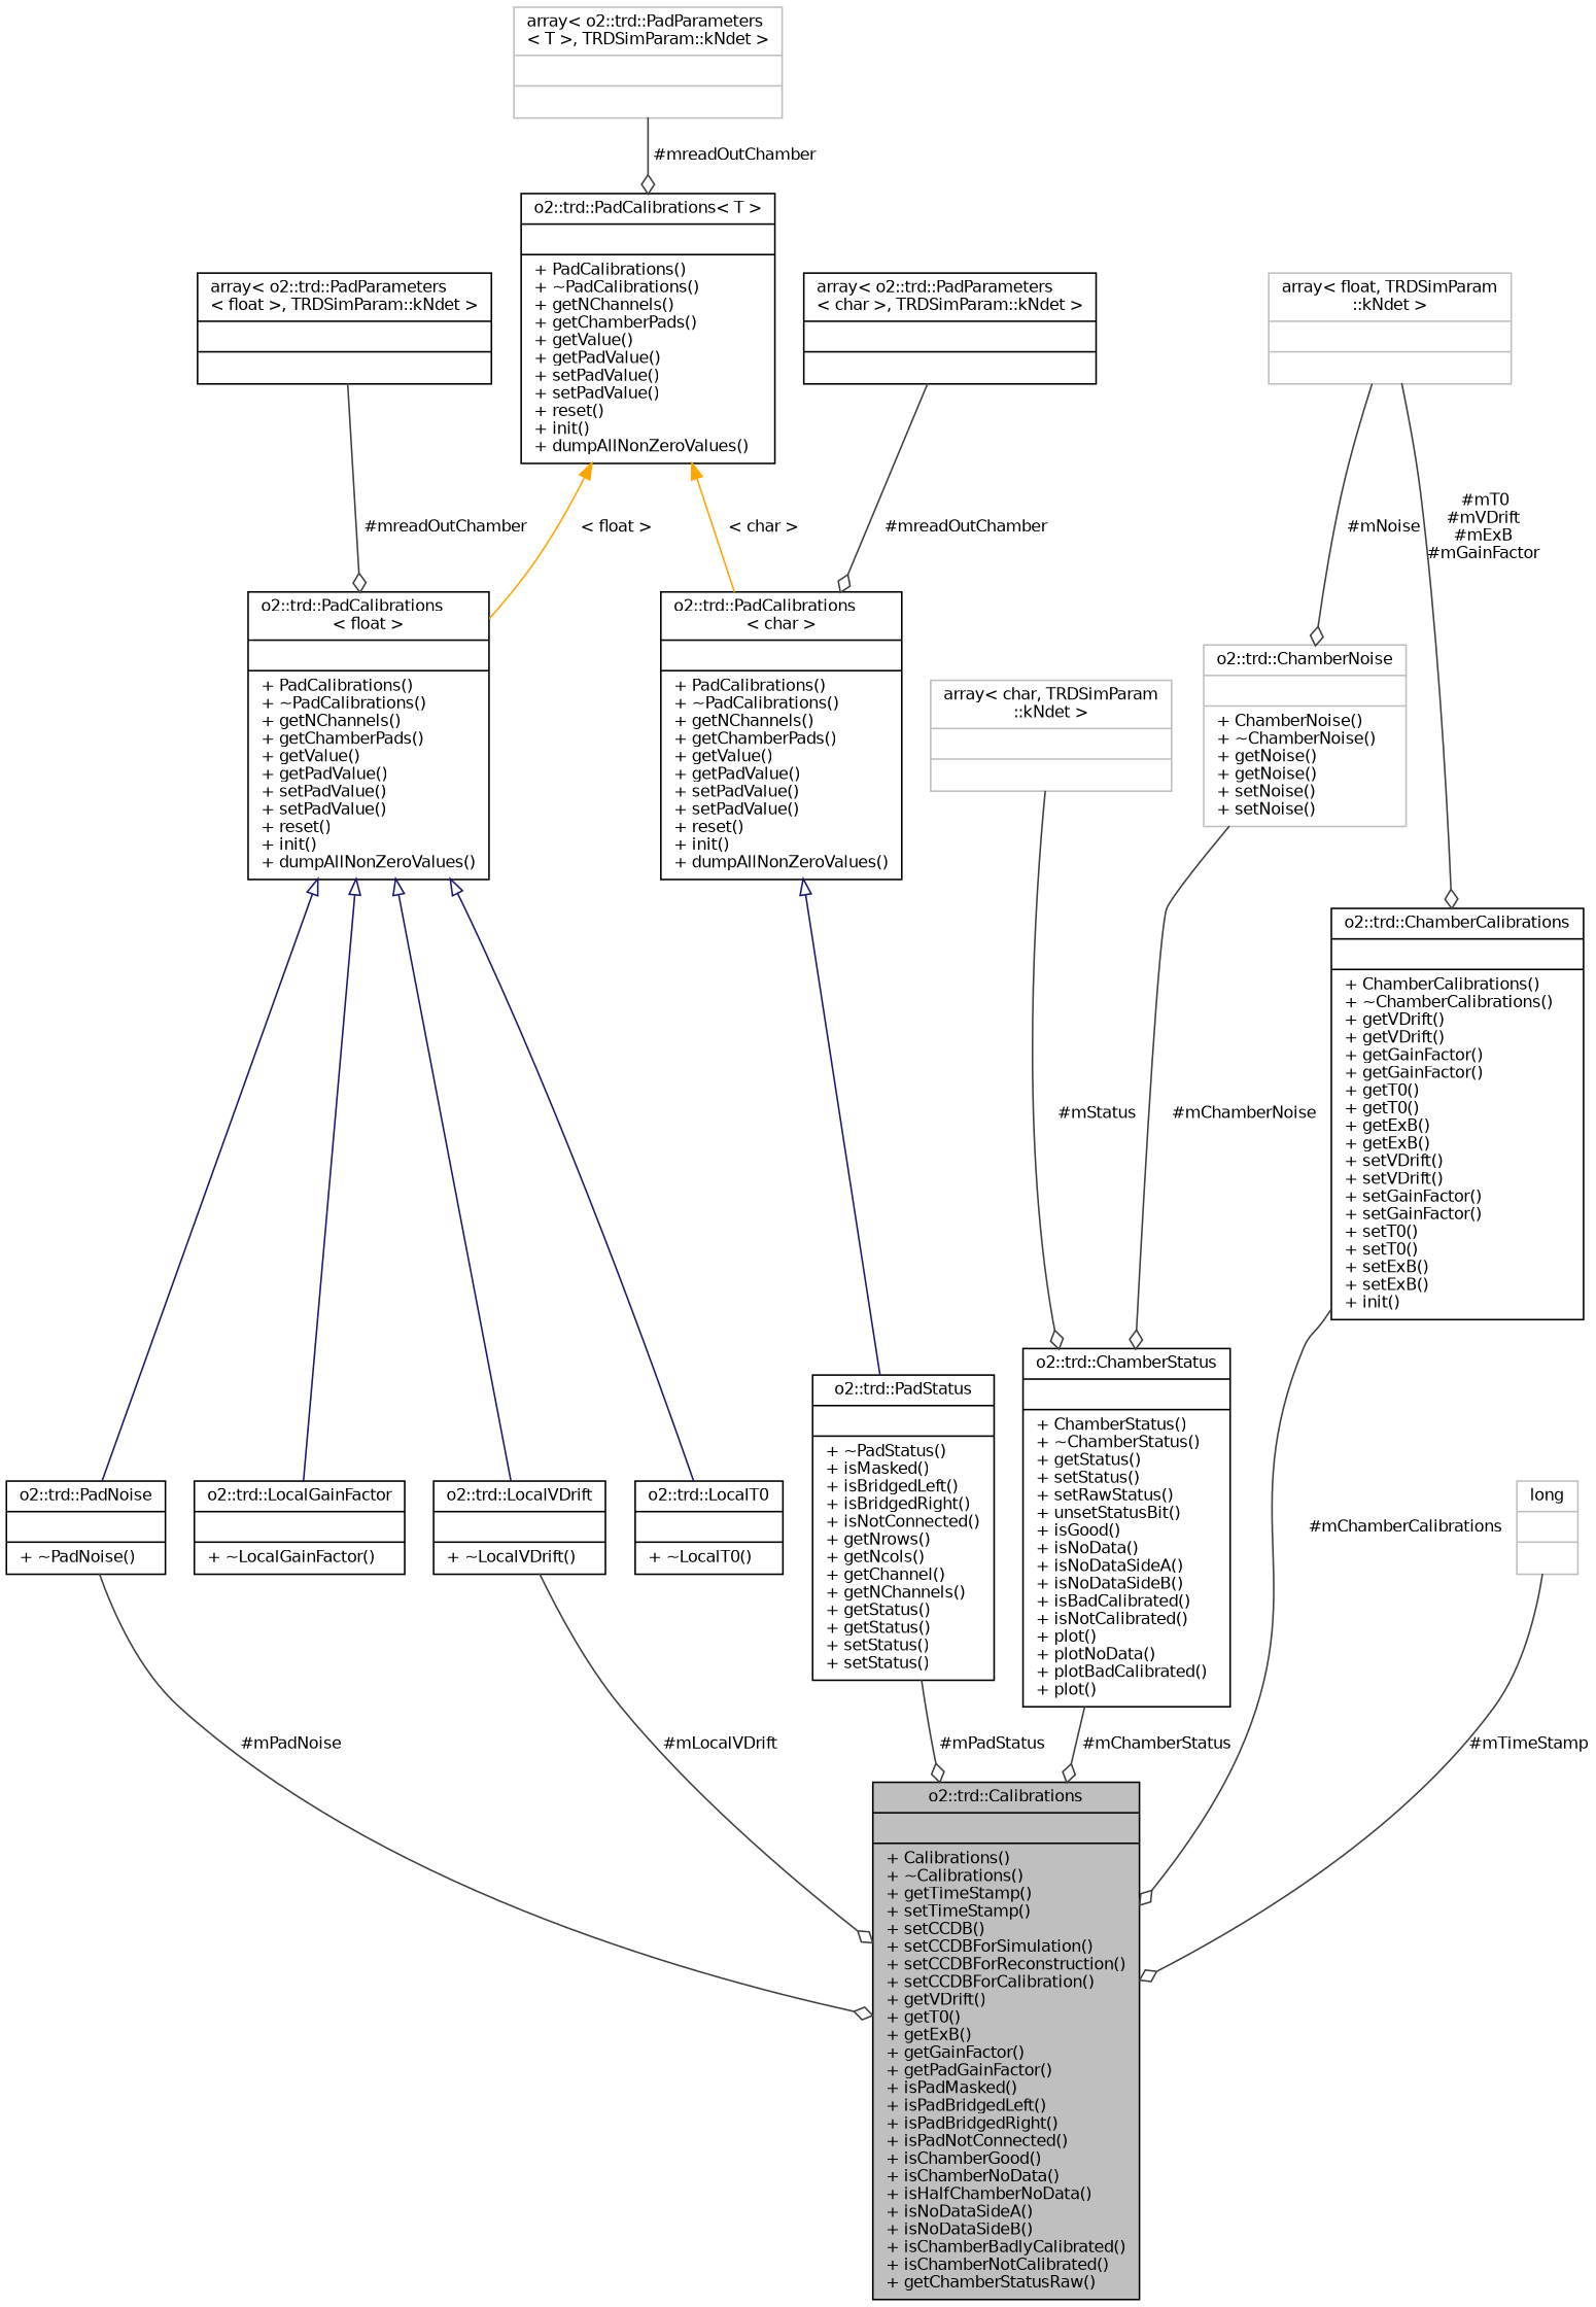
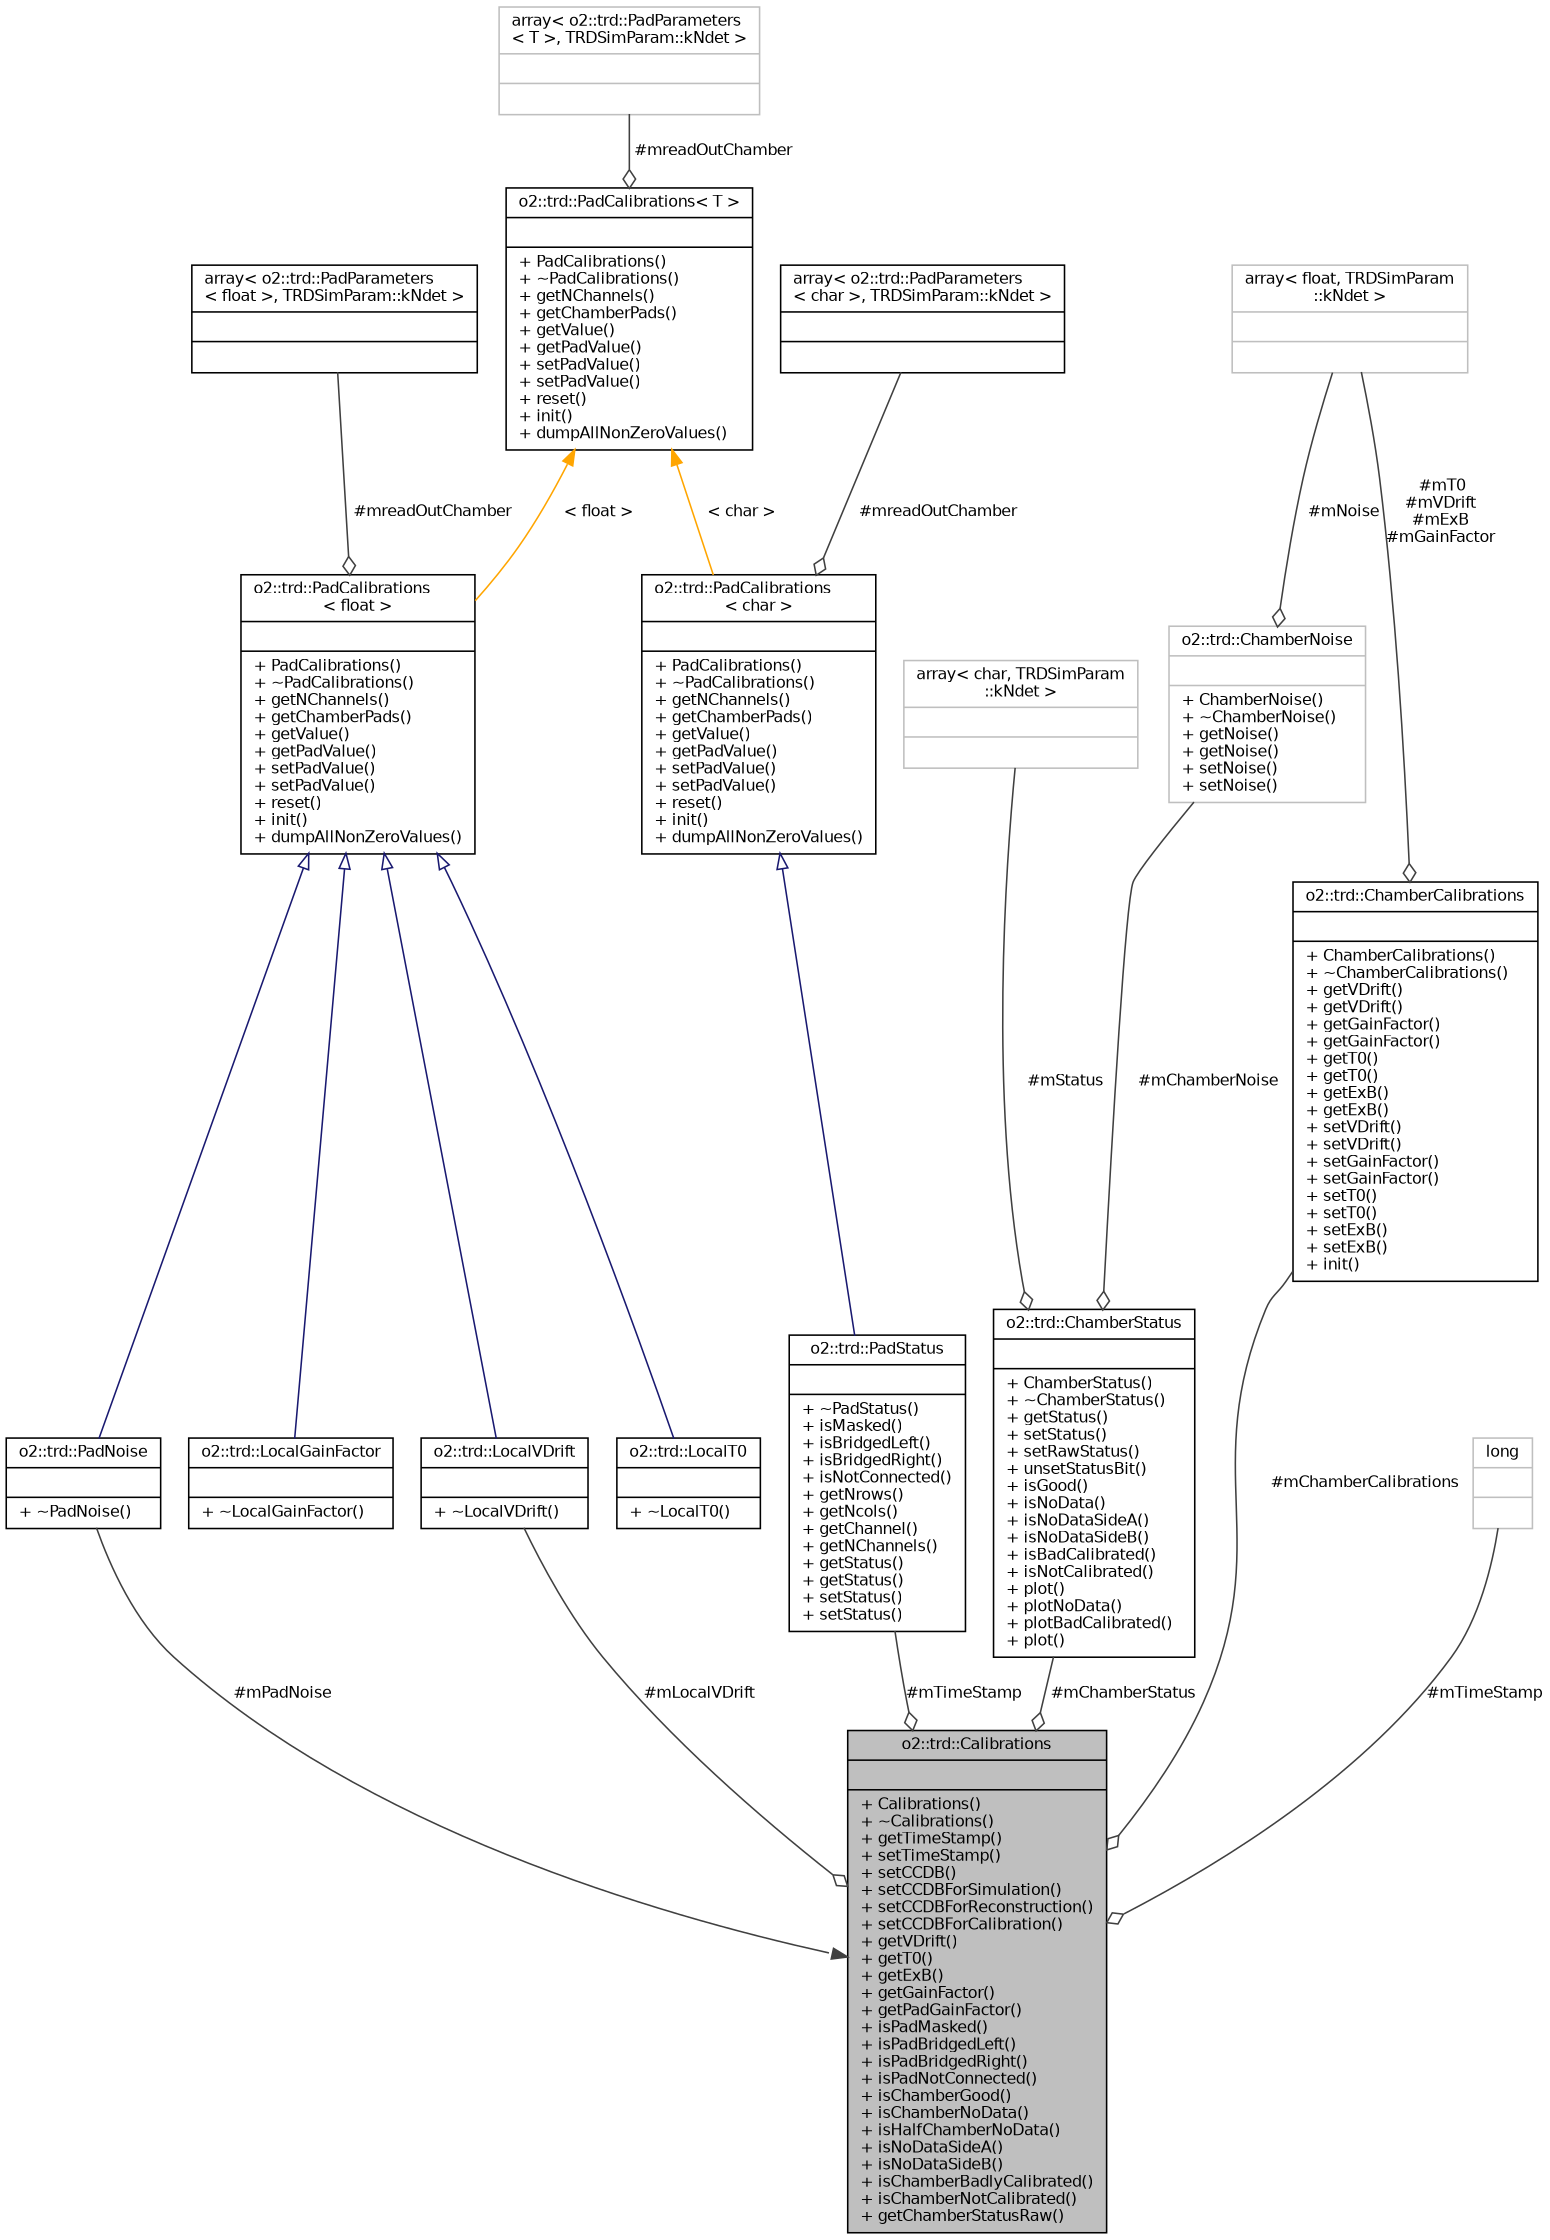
  digraph {
    node [color=black fontname=Helvetica fontsize=10 shape=record]
    edge [arrowhead=odiamond color=grey25 fontname=Helvetica fontsize=10 labelfontname=Helvetica labelfontsize=10 style=solid]
    n1 [fillcolor=grey75 fontcolor=black height=0.2 label="{o2::trd::Calibrations\n||+ Calibrations()\l+ ~Calibrations()\l+ getTimeStamp()\l+ setTimeStamp()\l+ setCCDB()\l+ setCCDBForSimulation()\l+ setCCDBForReconstruction()\l+ setCCDBForCalibration()\l+ getVDrift()\l+ getT0()\l+ getExB()\l+ getGainFactor()\l+ getPadGainFactor()\l+ isPadMasked()\l+ isPadBridgedLeft()\l+ isPadBridgedRight()\l+ isPadNotConnected()\l+ isChamberGood()\l+ isChamberNoData()\l+ isHalfChamberNoData()\l+ isNoDataSideA()\l+ isNoDataSideB()\l+ isChamberBadlyCalibrated()\l+ isChamberNotCalibrated()\l+ getChamberStatusRaw()\l}" style=filled width=0.4]
    n2 [height=0.2 label="{o2::trd::PadNoise\n||+ ~PadNoise()\l}" width=0.4]
    n3 [height=0.2 label="{o2::trd::PadCalibrations\l\< float \>\n||+ PadCalibrations()\l+ ~PadCalibrations()\l+ getNChannels()\l+ getChamberPads()\l+ getValue()\l+ getPadValue()\l+ setPadValue()\l+ setPadValue()\l+ reset()\l+ init()\l+ dumpAllNonZeroValues()\l}" width=0.4]
    n4 [height=0.2 label="{o2::trd::LocalGainFactor\n||+ ~LocalGainFactor()\l}" width=0.4]
    n5 [height=0.2 label="{o2::trd::LocalVDrift\n||+ ~LocalVDrift()\l}" width=0.4]
    n6 [height=0.2 label="{o2::trd::LocalT0\n||+ ~LocalT0()\l}" width=0.4]
    n7 [height=0.2 label="{array\< o2::trd::PadParameters\l\< float \>, TRDSimParam::kNdet \>\n||}" width=0.4]
    n8 [height=0.2 label="{o2::trd::PadCalibrations\< T \>\n||+ PadCalibrations()\l+ ~PadCalibrations()\l+ getNChannels()\l+ getChamberPads()\l+ getValue()\l+ getPadValue()\l+ setPadValue()\l+ setPadValue()\l+ reset()\l+ init()\l+ dumpAllNonZeroValues()\l}" width=0.4]
    n9 [height=0.2 label="{o2::trd::PadCalibrations\l\< char \>\n||+ PadCalibrations()\l+ ~PadCalibrations()\l+ getNChannels()\l+ getChamberPads()\l+ getValue()\l+ getPadValue()\l+ setPadValue()\l+ setPadValue()\l+ reset()\l+ init()\l+ dumpAllNonZeroValues()\l}" width=0.4]
    n10 [height=0.2 label="{o2::trd::PadStatus\n||+ ~PadStatus()\l+ isMasked()\l+ isBridgedLeft()\l+ isBridgedRight()\l+ isNotConnected()\l+ getNrows()\l+ getNcols()\l+ getChannel()\l+ getNChannels()\l+ getStatus()\l+ getStatus()\l+ setStatus()\l+ setStatus()\l}" width=0.4]
    n11 [color=grey75 height=0.2 label="{array\< o2::trd::PadParameters\l\< T \>, TRDSimParam::kNdet \>\n||}" width=0.4]
    n12 [height=0.2 label="{o2::trd::ChamberStatus\n||+ ChamberStatus()\l+ ~ChamberStatus()\l+ getStatus()\l+ setStatus()\l+ setRawStatus()\l+ unsetStatusBit()\l+ isGood()\l+ isNoData()\l+ isNoDataSideA()\l+ isNoDataSideB()\l+ isBadCalibrated()\l+ isNotCalibrated()\l+ plot()\l+ plotNoData()\l+ plotBadCalibrated()\l+ plot()\l}" width=0.4]
    n13 [color=grey75 height=0.2 label="{array\< char, TRDSimParam\l::kNdet \>\n||}" width=0.4]
    n14 [color=grey75 height=0.2 label="{o2::trd::ChamberNoise\n||+ ChamberNoise()\l+ ~ChamberNoise()\l+ getNoise()\l+ getNoise()\l+ setNoise()\l+ setNoise()\l}" width=0.4]
    n15 [color=grey75 height=0.2 label="{array\< float, TRDSimParam\l::kNdet \>\n||}" width=0.4]
    n16 [height=0.2 label="{o2::trd::ChamberCalibrations\n||+ ChamberCalibrations()\l+ ~ChamberCalibrations()\l+ getVDrift()\l+ getVDrift()\l+ getGainFactor()\l+ getGainFactor()\l+ getT0()\l+ getT0()\l+ getExB()\l+ getExB()\l+ setVDrift()\l+ setVDrift()\l+ setGainFactor()\l+ setGainFactor()\l+ setT0()\l+ setT0()\l+ setExB()\l+ setExB()\l+ init()\l}" width=0.4]
    n17 [color=grey75 height=0.2 label="{long\n||}" width=0.4]
    n18 [height=0.2 label="{array\< o2::trd::PadParameters\l\< char \>, TRDSimParam::kNdet \>\n||}" width=0.4]
-   n2 -> n1 [label=" #mPadNoise"]
+   n2 -> n1 [arrowhead=normal label=" #mPadNoise"]
    n3 -> n2 [arrowtail=onormal color=midnightblue dir=back arrowhead=""]
    n3 -> n4 [arrowtail=onormal color=midnightblue dir=back arrowhead=""]
    n3 -> n5 [arrowtail=onormal color=midnightblue dir=back arrowhead=""]
    n3 -> n6 [arrowtail=onormal color=midnightblue dir=back arrowhead=""]
    n5 -> n1 [label=" #mLocalVDrift"]
    n7 -> n3 [label=" #mreadOutChamber"]
    n8 -> n3 [color=orange dir=back label=" \< float \>" arrowhead=""]
    n8 -> n9 [color=orange dir=back label=" \< char \>" arrowhead=""]
    n9 -> n10 [arrowtail=onormal color=midnightblue dir=back arrowhead=""]
-   n10 -> n1 [label=" #mPadStatus"]
+   n10 -> n1 [label=" #mTimeStamp"]
    n11 -> n8 [label=" #mreadOutChamber"]
    n12 -> n1 [label=" #mChamberStatus"]
    n13 -> n12 [label=" #mStatus"]
    n14 -> n12 [label=" #mChamberNoise"]
    n15 -> n14 [label=" #mNoise"]
    n15 -> n16 [label=" #mT0\n#mVDrift\n#mExB\n#mGainFactor"]
    n16 -> n1 [label=" #mChamberCalibrations"]
    n17 -> n1 [label=" #mTimeStamp"]
    n18 -> n9 [label=" #mreadOutChamber"]
  }
